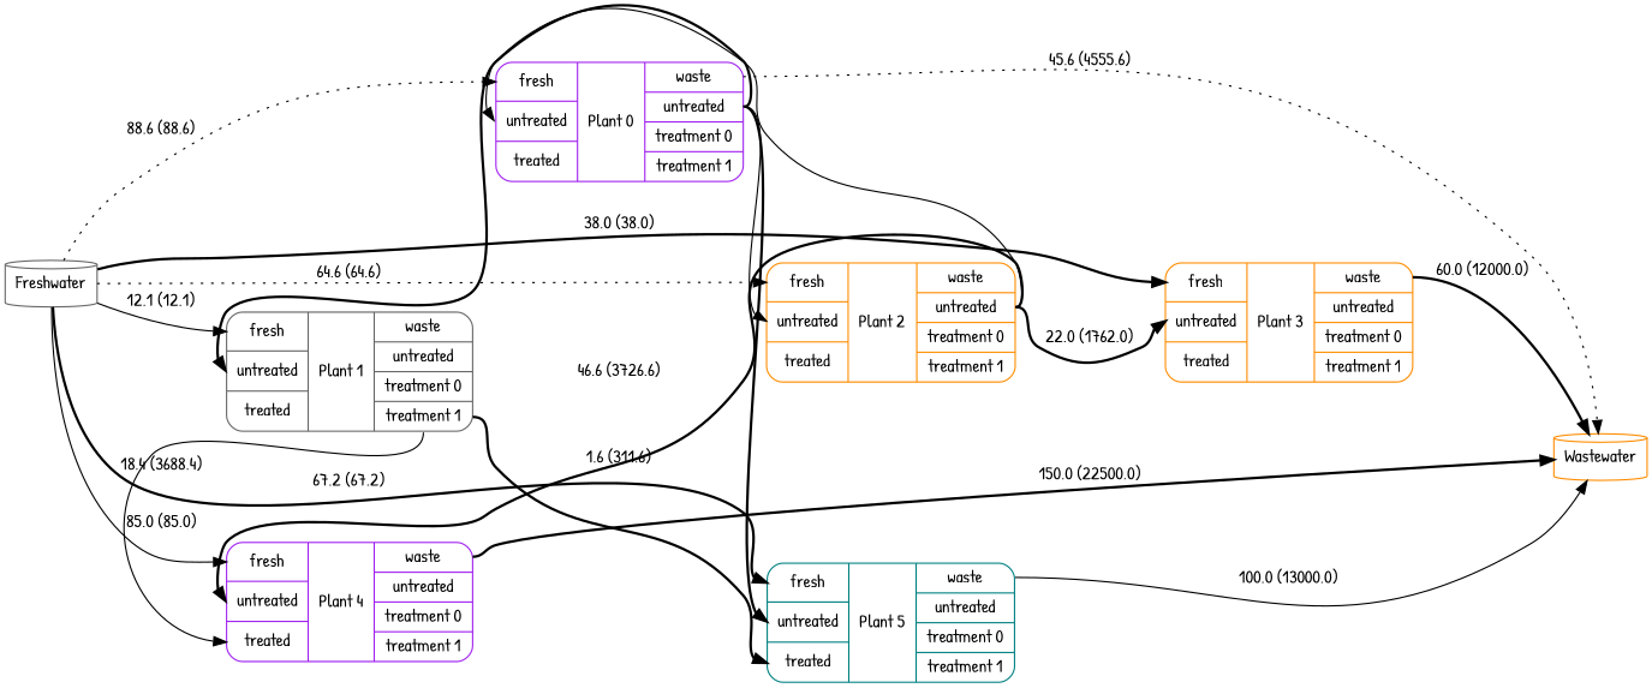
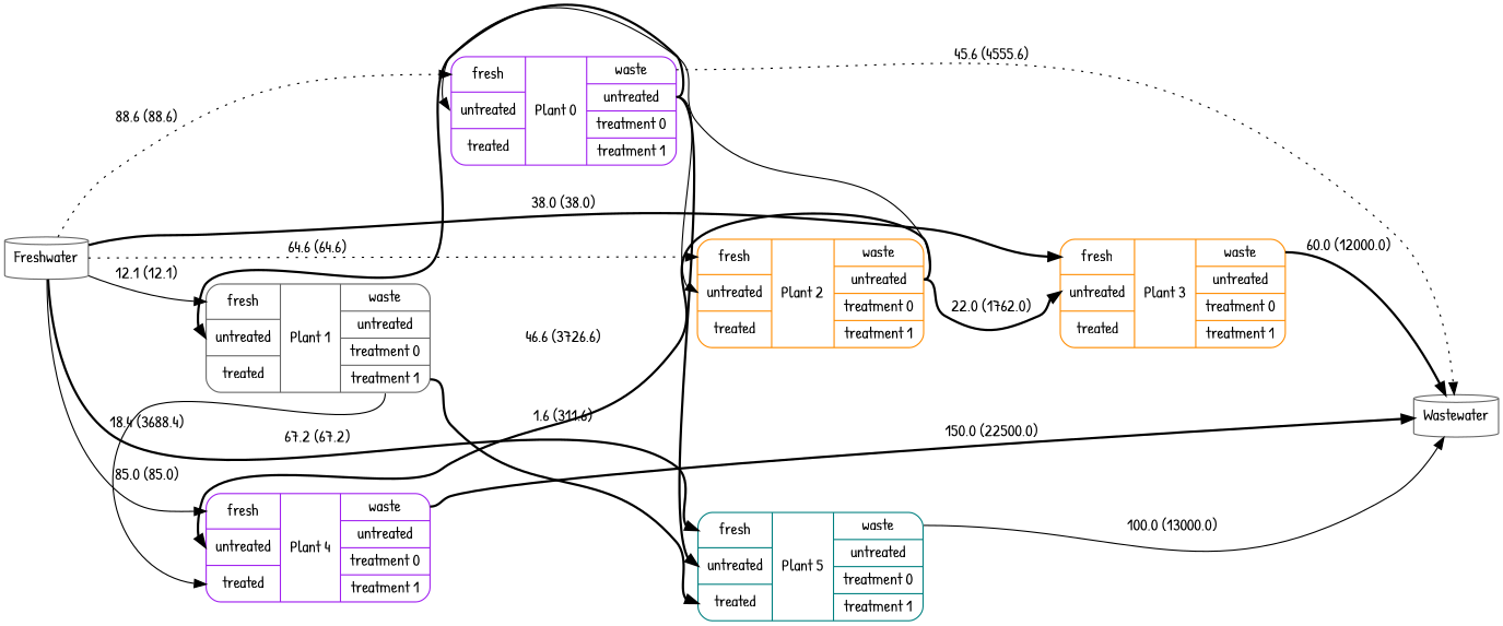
  digraph {
    rankdir=LR
    splines=true
    fontname="Patrick Hand"
    node [color=darkorange shape=Mrecord fontname="Patrick Hand"]
    edge [style=bold fontname="Patrick Hand"]
    n1 [label=Freshwater color=gray40 shape=cylinder]
    0 [label="{{<fresh_in> fresh|<untreat_in> untreated|<treat_in> treated}|Plant \N|{<waste_out> waste|<untreat_out> untreated|<treat_0_out> treatment 0|<treat_1_out> treatment 1}}" color=purple]
    1 [label="{{<fresh_in> fresh|<untreat_in> untreated|<treat_in> treated}|Plant \N|{<waste_out> waste|<untreat_out> untreated|<treat_0_out> treatment 0|<treat_1_out> treatment 1}}" color=gray40]
    2 [label="{{<fresh_in> fresh|<untreat_in> untreated|<treat_in> treated}|Plant \N|{<waste_out> waste|<untreat_out> untreated|<treat_0_out> treatment 0|<treat_1_out> treatment 1}}"]
    3 [label="{{<fresh_in> fresh|<untreat_in> untreated|<treat_in> treated}|Plant \N|{<waste_out> waste|<untreat_out> untreated|<treat_0_out> treatment 0|<treat_1_out> treatment 1}}"]
    4 [label="{{<fresh_in> fresh|<untreat_in> untreated|<treat_in> treated}|Plant \N|{<waste_out> waste|<untreat_out> untreated|<treat_0_out> treatment 0|<treat_1_out> treatment 1}}" color=purple]
    5 [label="{{<fresh_in> fresh|<untreat_in> untreated|<treat_in> treated}|Plant \N|{<waste_out> waste|<untreat_out> untreated|<treat_0_out> treatment 0|<treat_1_out> treatment 1}}" color=teal]
-   n8 [label=Wastewater shape=cylinder]
+   n8 [label=Wastewater color=gray40 shape=cylinder]
    n1 -> 0 [headport=fresh_in label="88.6 (88.6)" style=dotted]
    n1 -> 1 [headport=fresh_in label="12.1 (12.1)" style=solid]
    n1 -> 2 [headport=fresh_in label="64.6 (64.6)" style=dotted]
    n1 -> 3 [headport=fresh_in label="38.0 (38.0)"]
    n1 -> 4 [headport=fresh_in label="85.0 (85.0)" style=solid]
    n1 -> 5 [headport=fresh_in label="67.2 (67.2)"]
    0 -> 1 [constraint=false headport=untreat_in label="7.9 (787.9)" tailport=untreat_out]
    0 -> 2 [constraint=false headport=untreat_in label="15.4 (1535.4)" tailport=untreat_out style=solid]
    0 -> 5 [constraint=false headport=untreat_in label="31.2 (3121.2)" tailport=untreat_out]
    0 -> n8 [label="45.6 (4555.6)" tailport=waste_out style=dotted]
    1 -> 2 [label=fake style=invis]
    1 -> 4 [constraint=false headport=treat_in label="18.4 (3688.4)" tailport=treat_1_out style=solid]
    1 -> 5 [constraint=false headport=treat_in label="1.6 (311.6)" tailport=treat_1_out]
    2 -> 0 [constraint=false headport=untreat_in label="11.4 (911.4)" tailport=untreat_out style=solid]
    2 -> 3 [label=fake style=invis]
    2 -> 3 [constraint=false headport=untreat_in label="22.0 (1762.0)" tailport=untreat_out]
    2 -> 4 [constraint=false headport=untreat_in label="46.6 (3726.6)" tailport=untreat_out]
    3 -> n8 [label="60.0 (12000.0)" tailport=waste_out]
    4 -> 5 [label=fake style=invis]
    4 -> n8 [label="150.0 (22500.0)" tailport=waste_out]
    5 -> n8 [label="100.0 (13000.0)" tailport=waste_out style=solid]
  }
